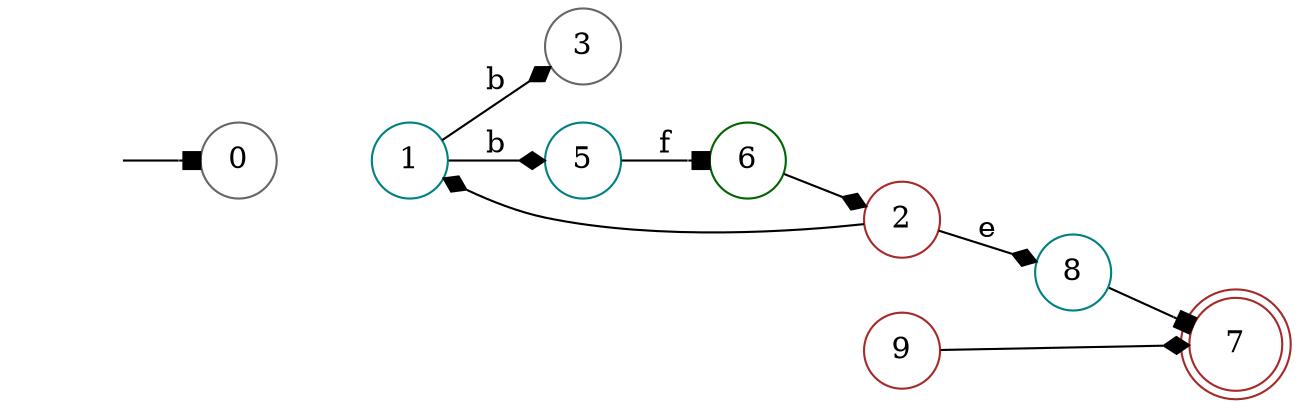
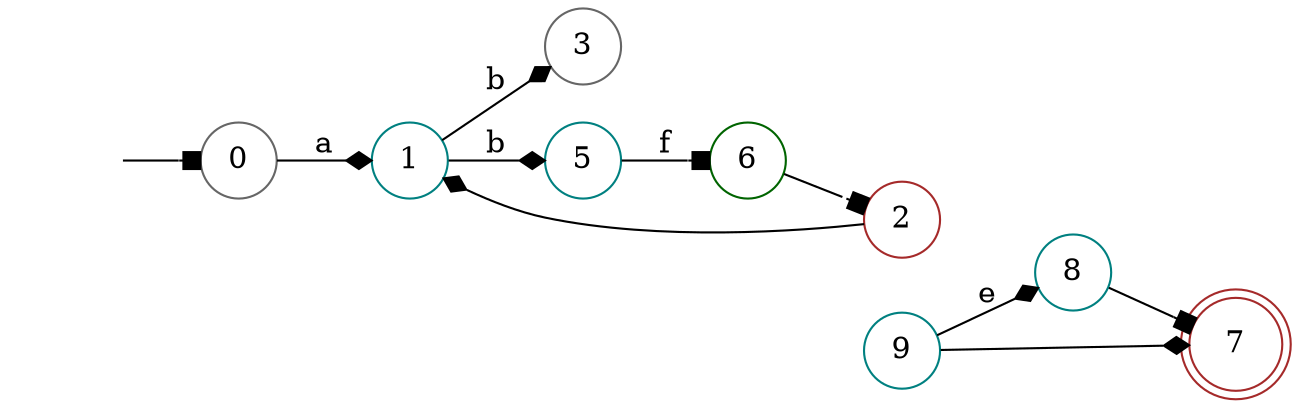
  digraph {
    rankdir=LR
    node [color=teal shape=circle]
    edge [arrowhead=diamond]
    "" [color=brown shape=none]
    0 [color=gray40]
    1
    3 [color=gray40]
    5
    6 [color=darkgreen]
    2 [color=brown]
    8
    7 [color=brown shape=doublecircle]
-   9 [color=brown]
+   9
    "" -> 0 [arrowhead=box]
+   0 -> 1 [label=a]
    1 -> 3 [label=b]
    1 -> 5 [label=b]
    5 -> 6 [arrowhead=box label=f]
-   6 -> 2
+   6 -> 2 [arrowhead=box]
    2 -> 1
-   2 -> 8 [label=e]
+   9 -> 8 [label=e]
    8 -> 7 [arrowhead=box]
    9 -> 7
  }
